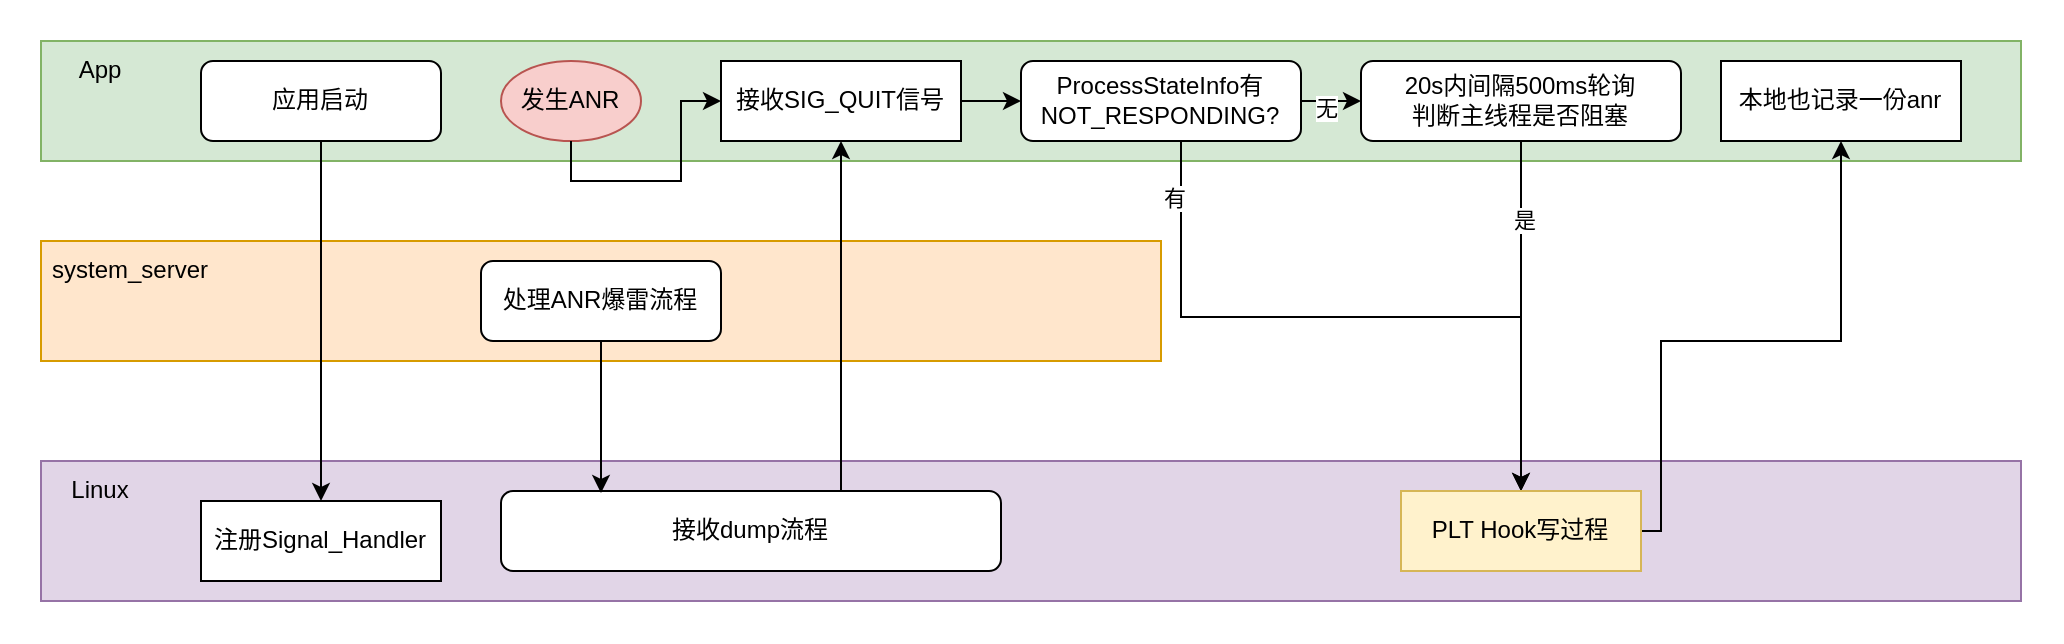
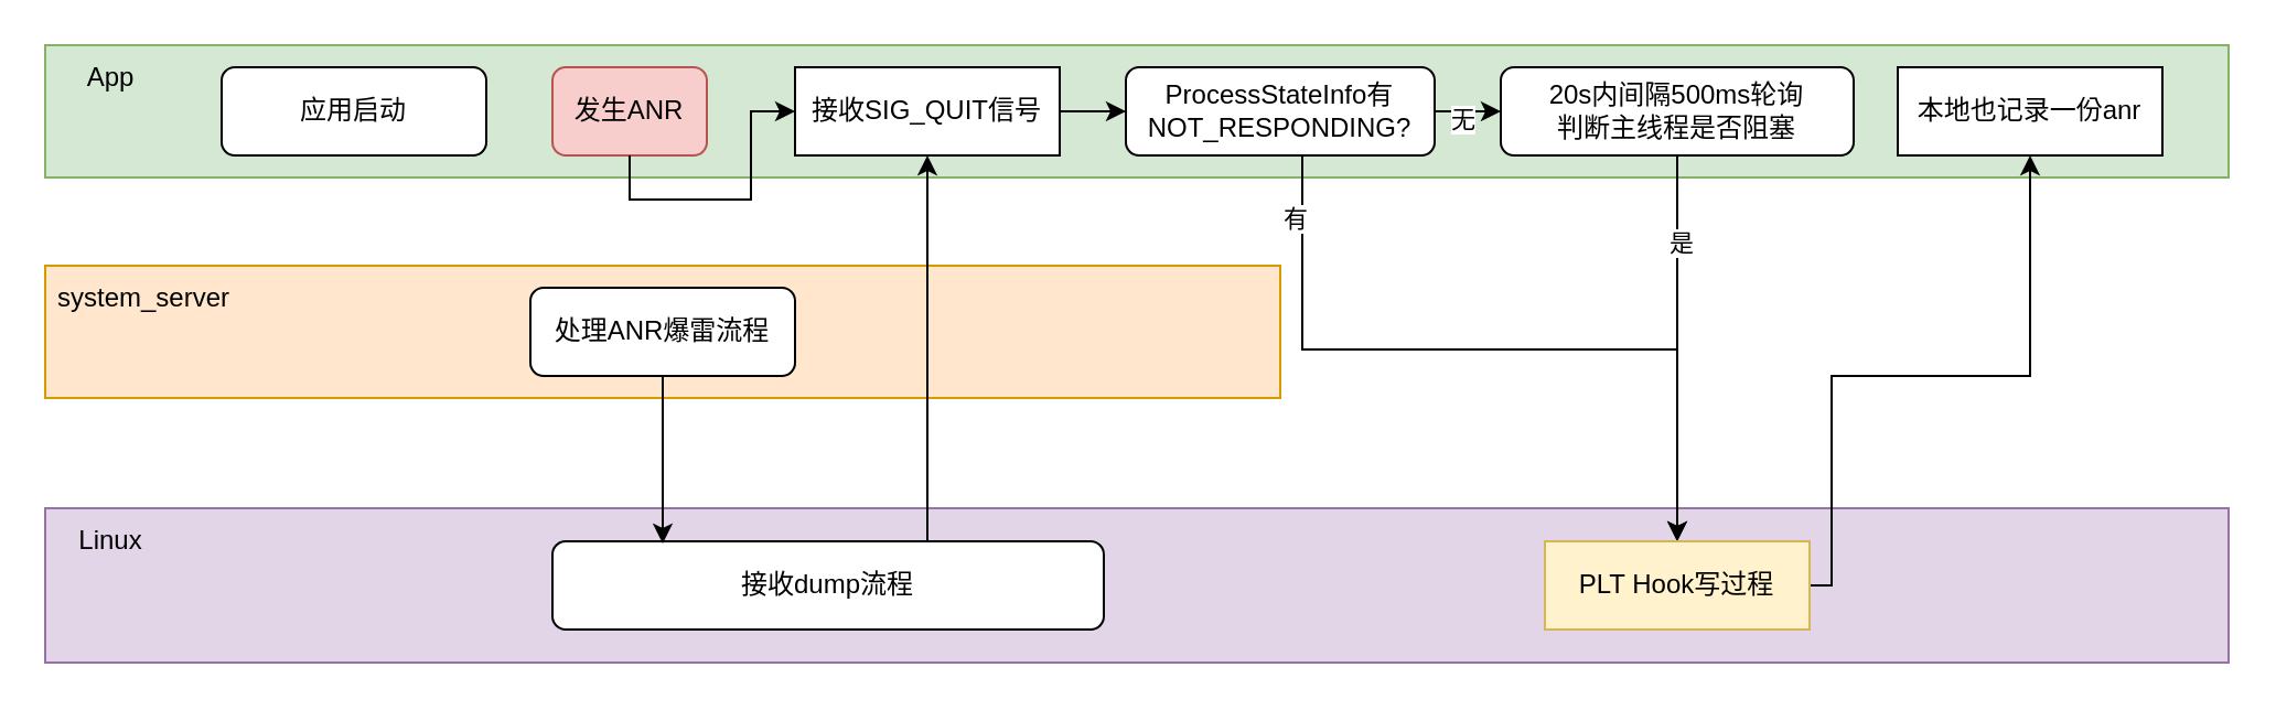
  <mxCell id="0" />
  <mxCell id="1" parent="0" />
  <mxCell id="2" value="" style="rounded=0;whiteSpace=wrap;html=1;fillColor=#ffe6cc;strokeColor=#d79b00;" vertex="1" parent="1"><mxGeometry x="20" y="120" width="560" height="60" as="geometry" /></mxCell>
  <mxCell id="3" value="" style="rounded=0;whiteSpace=wrap;html=1;fillColor=#d5e8d4;strokeColor=#82b366;" vertex="1" parent="1"><mxGeometry x="20" y="20" width="990" height="60" as="geometry" /></mxCell>
  <mxCell id="4" value="" style="rounded=0;whiteSpace=wrap;html=1;fillColor=#e1d5e7;strokeColor=#9673a6;" vertex="1" parent="1"><mxGeometry x="20" y="230" width="990" height="70" as="geometry" /></mxCell>
- <mxCell id="5" style="edgeStyle=orthogonalEdgeStyle;rounded=0;orthogonalLoop=1;jettySize=auto;html=1;exitX=0.5;exitY=1;exitDx=0;exitDy=0;entryX=0.5;entryY=0;entryDx=0;entryDy=0;" edge="1" parent="1" source="6" target="7"><mxGeometry relative="1" as="geometry" /></mxCell>
  <mxCell id="6" value="应用启动" style="rounded=1;whiteSpace=wrap;html=1;" vertex="1" parent="1"><mxGeometry x="100" y="30" width="120" height="40" as="geometry" /></mxCell>
- <mxCell id="7" value="注册Signal_Handler" style="rounded=0;whiteSpace=wrap;html=1;" vertex="1" parent="1"><mxGeometry x="100" y="250" width="120" height="40" as="geometry" /></mxCell>
  <mxCell id="8" value="Linux" style="text;html=1;align=center;verticalAlign=middle;whiteSpace=wrap;rounded=0;" vertex="1" parent="1"><mxGeometry x="20" y="230" width="60" height="30" as="geometry" /></mxCell>
  <mxCell id="9" value="App" style="text;html=1;align=center;verticalAlign=middle;whiteSpace=wrap;rounded=0;" vertex="1" parent="1"><mxGeometry x="20" y="20" width="60" height="30" as="geometry" /></mxCell>
- <mxCell id="10" value="发生ANR" style="ellipse;whiteSpace=wrap;html=1;fillColor=#f8cecc;strokeColor=#b85450;" vertex="1" parent="1"><mxGeometry x="250" y="30" width="70" height="40" as="geometry" /></mxCell>
+ <mxCell id="10" value="发生ANR" style="whiteSpace=wrap;html=1;fillColor=#f8cecc;strokeColor=#b85450;rounded=1;" vertex="1" parent="1"><mxGeometry x="250" y="30" width="70" height="40" as="geometry" /></mxCell>
  <mxCell id="11" value="system_server" style="text;html=1;align=center;verticalAlign=middle;whiteSpace=wrap;rounded=0;" vertex="1" parent="1"><mxGeometry x="20" y="120" width="90" height="30" as="geometry" /></mxCell>
  <mxCell id="12" value="处理ANR爆雷流程" style="rounded=1;whiteSpace=wrap;html=1;" vertex="1" parent="1"><mxGeometry x="240" y="130" width="120" height="40" as="geometry" /></mxCell>
  <mxCell id="13" style="edgeStyle=orthogonalEdgeStyle;rounded=0;orthogonalLoop=1;jettySize=auto;html=1;entryX=0.5;entryY=1;entryDx=0;entryDy=0;exitX=0.68;exitY=0.05;exitDx=0;exitDy=0;exitPerimeter=0;" edge="1" parent="1" source="14" target="17"><mxGeometry relative="1" as="geometry"><mxPoint x="420" y="240" as="sourcePoint" /></mxGeometry></mxCell>
  <mxCell id="14" value="接收dump流程" style="rounded=1;whiteSpace=wrap;html=1;" vertex="1" parent="1"><mxGeometry x="250" y="245" width="250" height="40" as="geometry" /></mxCell>
  <mxCell id="15" style="edgeStyle=orthogonalEdgeStyle;rounded=0;orthogonalLoop=1;jettySize=auto;html=1;exitX=0.5;exitY=1;exitDx=0;exitDy=0;entryX=0.2;entryY=0.025;entryDx=0;entryDy=0;entryPerimeter=0;" edge="1" parent="1" source="12" target="14"><mxGeometry relative="1" as="geometry"><mxPoint x="300" y="240" as="targetPoint" /></mxGeometry></mxCell>
  <mxCell id="16" style="edgeStyle=orthogonalEdgeStyle;rounded=0;orthogonalLoop=1;jettySize=auto;html=1;exitX=1;exitY=0.5;exitDx=0;exitDy=0;" edge="1" parent="1" source="17" target="22"><mxGeometry relative="1" as="geometry" /></mxCell>
  <mxCell id="17" value="接收SIG_QUIT信号" style="rounded=0;whiteSpace=wrap;html=1;" vertex="1" parent="1"><mxGeometry x="360" y="30" width="120" height="40" as="geometry" /></mxCell>
  <mxCell id="18" style="edgeStyle=orthogonalEdgeStyle;rounded=0;orthogonalLoop=1;jettySize=auto;html=1;exitX=1;exitY=0.5;exitDx=0;exitDy=0;entryX=0;entryY=0.5;entryDx=0;entryDy=0;" edge="1" parent="1" source="22" target="25"><mxGeometry relative="1" as="geometry" /></mxCell>
  <mxCell id="19" value="无" style="edgeLabel;html=1;align=center;verticalAlign=middle;resizable=0;points=[];" vertex="1" connectable="0" parent="18"><mxGeometry x="-0.2" y="-3" relative="1" as="geometry"><mxPoint as="offset" /></mxGeometry></mxCell>
  <mxCell id="20" style="edgeStyle=orthogonalEdgeStyle;rounded=0;orthogonalLoop=1;jettySize=auto;html=1;exitX=0.5;exitY=1;exitDx=0;exitDy=0;entryX=0.5;entryY=0;entryDx=0;entryDy=0;" edge="1" parent="1" source="22" target="27"><mxGeometry relative="1" as="geometry"><Array as="points"><mxPoint x="590" y="70" /><mxPoint x="590" y="158" /><mxPoint x="760" y="158" /></Array></mxGeometry></mxCell>
  <mxCell id="21" value="有" style="edgeLabel;html=1;align=center;verticalAlign=middle;resizable=0;points=[];" vertex="1" connectable="0" parent="20"><mxGeometry x="-0.786" y="-4" relative="1" as="geometry"><mxPoint as="offset" /></mxGeometry></mxCell>
  <mxCell id="22" value="ProcessStateInfo有NOT_RESPONDING?" style="rounded=1;whiteSpace=wrap;html=1;" vertex="1" parent="1"><mxGeometry x="510" y="30" width="140" height="40" as="geometry" /></mxCell>
  <mxCell id="23" style="edgeStyle=orthogonalEdgeStyle;rounded=0;orthogonalLoop=1;jettySize=auto;html=1;exitX=0.5;exitY=1;exitDx=0;exitDy=0;" edge="1" parent="1" source="25" target="27"><mxGeometry relative="1" as="geometry" /></mxCell>
  <mxCell id="24" value="是" style="edgeLabel;html=1;align=center;verticalAlign=middle;resizable=0;points=[];" vertex="1" connectable="0" parent="23"><mxGeometry x="-0.554" y="1" relative="1" as="geometry"><mxPoint as="offset" /></mxGeometry></mxCell>
  <mxCell id="25" value="20s内间隔500ms轮询&lt;div&gt;判断主线程是否阻塞&lt;/div&gt;" style="rounded=1;whiteSpace=wrap;html=1;" vertex="1" parent="1"><mxGeometry x="680" y="30" width="160" height="40" as="geometry" /></mxCell>
  <mxCell id="26" style="edgeStyle=orthogonalEdgeStyle;rounded=0;orthogonalLoop=1;jettySize=auto;html=1;exitX=1;exitY=0.5;exitDx=0;exitDy=0;entryX=0.5;entryY=1;entryDx=0;entryDy=0;" edge="1" parent="1" source="27" target="28"><mxGeometry relative="1" as="geometry"><Array as="points"><mxPoint x="830" y="265" /><mxPoint x="830" y="170" /><mxPoint x="920" y="170" /></Array></mxGeometry></mxCell>
  <mxCell id="27" value="PLT Hook写过程" style="rounded=0;whiteSpace=wrap;html=1;fillColor=#fff2cc;strokeColor=#d6b656;" vertex="1" parent="1"><mxGeometry x="700" y="245" width="120" height="40" as="geometry" /></mxCell>
  <mxCell id="28" value="本地也记录一份anr" style="rounded=0;whiteSpace=wrap;html=1;" vertex="1" parent="1"><mxGeometry x="860" y="30" width="120" height="40" as="geometry" /></mxCell>
  <mxCell id="29" style="edgeStyle=orthogonalEdgeStyle;rounded=0;orthogonalLoop=1;jettySize=auto;html=1;exitX=0.5;exitY=1;exitDx=0;exitDy=0;" edge="1" parent="1" source="10" target="17"><mxGeometry relative="1" as="geometry" /></mxCell>
